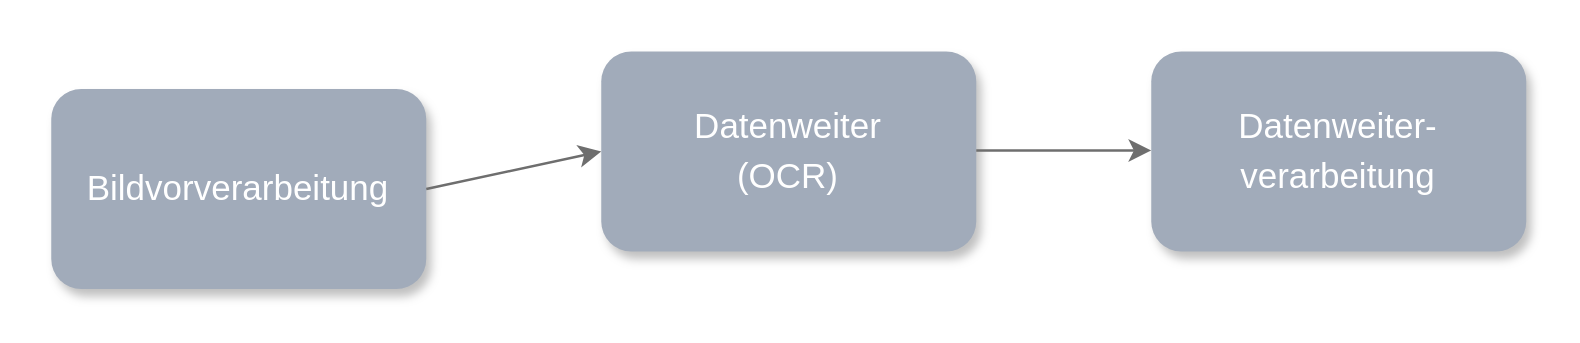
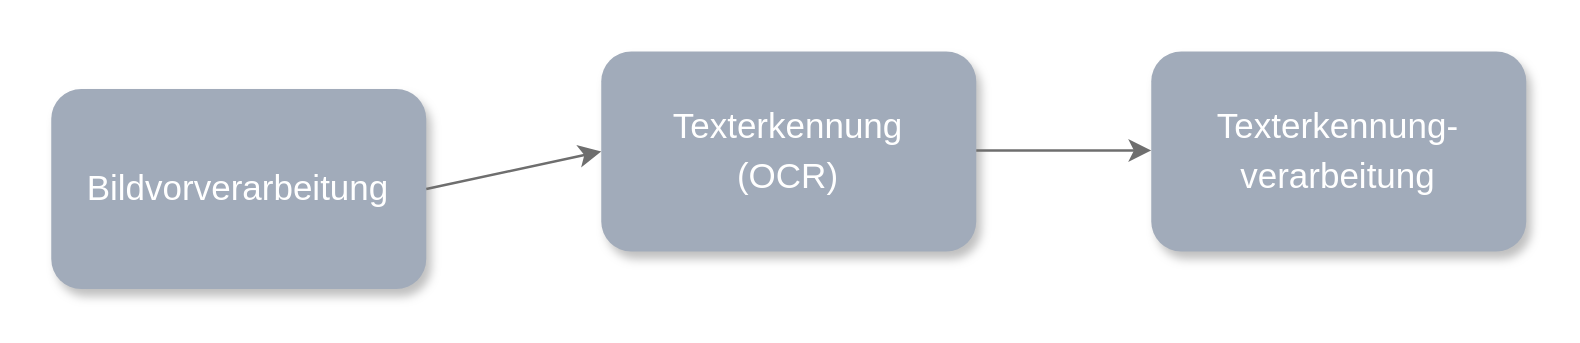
  <mxCell id="0" />
  <mxCell id="1" parent="0" />
  <mxCell id="2" value="&lt;font style=&quot;font-size: 14px&quot; color=&quot;#ffffff&quot;&gt;Bildvorverarbeitung&lt;/font&gt;" style="rounded=1;whiteSpace=wrap;html=1;fillColor=#A1ABBA;strokeColor=none;shadow=1;" vertex="1" parent="1"><mxGeometry x="20" y="35" width="150" height="80" as="geometry" /></mxCell>
  <mxCell id="3" value="" style="endArrow=classic;html=1;exitX=1;exitY=0.5;exitDx=0;exitDy=0;strokeColor=#6E6E6E;" edge="1" parent="1" source="2"><mxGeometry width="50" height="50" relative="1" as="geometry"><mxPoint x="210" y="90" as="sourcePoint" /><mxPoint x="240" y="60" as="targetPoint" /></mxGeometry></mxCell>
- <mxCell id="4" value="&lt;font style=&quot;font-size: 14px ; line-height: 140%&quot; color=&quot;#ffffff&quot;&gt;Datenweiter &lt;br&gt;(OCR)&lt;/font&gt;" style="rounded=1;whiteSpace=wrap;html=1;fillColor=#A1ABBA;strokeColor=none;shadow=1;" vertex="1" parent="1"><mxGeometry x="240" y="20" width="150" height="80" as="geometry" /></mxCell>
- <mxCell id="5" value="&lt;span style=&quot;font-size: 14px ; line-height: 140%&quot;&gt;&lt;font color=&quot;#ffffff&quot;&gt;Datenweiter-&lt;br&gt;verarbeitung&lt;/font&gt;&lt;/span&gt;" style="rounded=1;whiteSpace=wrap;html=1;fillColor=#A1ABBA;strokeColor=none;shadow=1;" vertex="1" parent="1"><mxGeometry x="460" y="20" width="150" height="80" as="geometry" /></mxCell>
+ <mxCell id="4" value="&lt;font style=&quot;font-size: 14px ; line-height: 140%&quot; color=&quot;#ffffff&quot;&gt;Texterkennung &lt;br&gt;(OCR)&lt;/font&gt;" style="rounded=1;whiteSpace=wrap;html=1;fillColor=#A1ABBA;strokeColor=none;shadow=1;" vertex="1" parent="1"><mxGeometry x="240" y="20" width="150" height="80" as="geometry" /></mxCell>
+ <mxCell id="5" value="&lt;span style=&quot;font-size: 14px ; line-height: 140%&quot;&gt;&lt;font color=&quot;#ffffff&quot;&gt;Texterkennung-&lt;br&gt;verarbeitung&lt;/font&gt;&lt;/span&gt;" style="rounded=1;whiteSpace=wrap;html=1;fillColor=#A1ABBA;strokeColor=none;shadow=1;" vertex="1" parent="1"><mxGeometry x="460" y="20" width="150" height="80" as="geometry" /></mxCell>
  <mxCell id="6" value="" style="endArrow=classic;html=1;exitX=1;exitY=0.5;exitDx=0;exitDy=0;strokeColor=#6E6E6E;" edge="1" parent="1"><mxGeometry width="50" height="50" relative="1" as="geometry"><mxPoint x="390" y="59.58" as="sourcePoint" /><mxPoint x="460" y="59.58" as="targetPoint" /></mxGeometry></mxCell>
